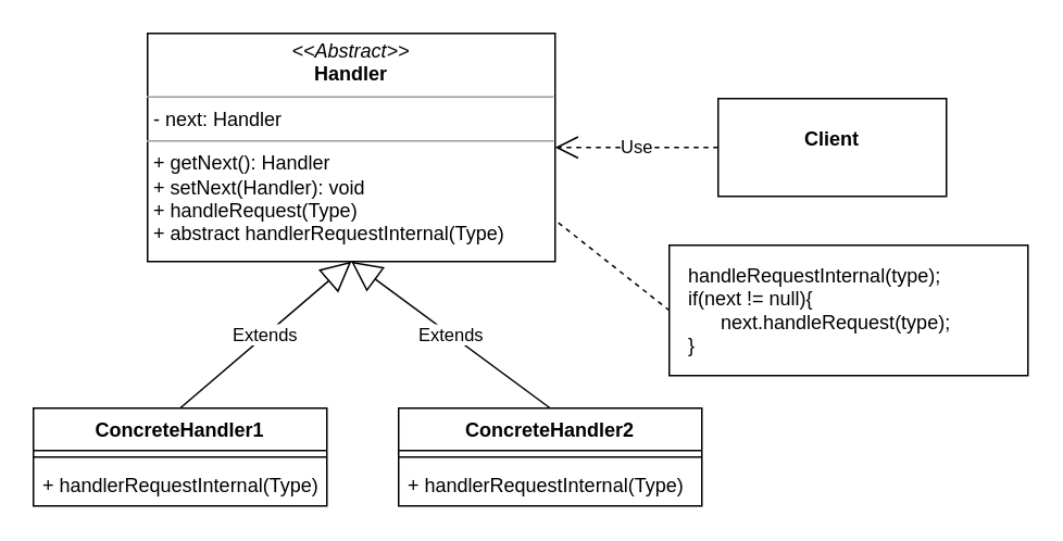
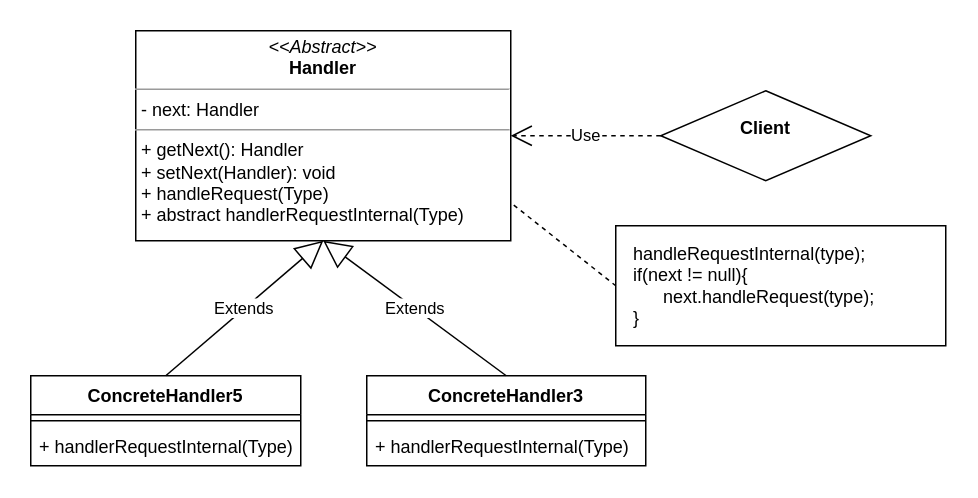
  <mxCell id="0" />
  <mxCell id="1" parent="0" />
- <mxCell id="2" value="ConcreteHandler1" style="swimlane;fontStyle=1;align=center;verticalAlign=top;childLayout=stackLayout;horizontal=1;startSize=26;horizontalStack=0;resizeParent=1;resizeParentMax=0;resizeLast=0;collapsible=1;marginBottom=0;" vertex="1" parent="1"><mxGeometry x="20" y="250" width="180" height="60" as="geometry" /></mxCell>
+ <mxCell id="2" value="ConcreteHandler5" style="swimlane;fontStyle=1;align=center;verticalAlign=top;childLayout=stackLayout;horizontal=1;startSize=26;horizontalStack=0;resizeParent=1;resizeParentMax=0;resizeLast=0;collapsible=1;marginBottom=0;" vertex="1" parent="1"><mxGeometry x="20" y="250" width="180" height="60" as="geometry" /></mxCell>
  <mxCell id="3" value="" style="line;strokeWidth=1;fillColor=none;align=left;verticalAlign=middle;spacingTop=-1;spacingLeft=3;spacingRight=3;rotatable=0;labelPosition=right;points=[];portConstraint=eastwest;" vertex="1" parent="2"><mxGeometry y="26" width="180" height="8" as="geometry" /></mxCell>
  <mxCell id="4" value="+ handlerRequestInternal(Type)" style="text;strokeColor=none;fillColor=none;align=left;verticalAlign=top;spacingLeft=4;spacingRight=4;overflow=hidden;rotatable=0;points=[[0,0.5],[1,0.5]];portConstraint=eastwest;" vertex="1" parent="2"><mxGeometry y="34" width="180" height="26" as="geometry" /></mxCell>
  <mxCell id="5" value="&lt;p style=&quot;margin: 0px ; margin-top: 4px ; text-align: center&quot;&gt;&lt;i&gt;&amp;lt;&amp;lt;Abstract&amp;gt;&amp;gt;&lt;/i&gt;&lt;br&gt;&lt;b&gt;Handler&lt;/b&gt;&lt;/p&gt;&lt;hr size=&quot;1&quot;&gt;&lt;p style=&quot;margin: 0px ; margin-left: 4px&quot;&gt;- next: Handler&lt;br&gt;&lt;/p&gt;&lt;hr size=&quot;1&quot;&gt;&lt;p style=&quot;margin: 0px ; margin-left: 4px&quot;&gt;+ getNext(): Handler&lt;br&gt;+ setNext(Handler): void&lt;/p&gt;&lt;p style=&quot;margin: 0px ; margin-left: 4px&quot;&gt;+ handleRequest(Type)&lt;/p&gt;&lt;p style=&quot;margin: 0px ; margin-left: 4px&quot;&gt;+ abstract handlerRequestInternal(Type)&lt;/p&gt;&lt;p style=&quot;margin: 0px ; margin-left: 4px&quot;&gt;&lt;br&gt;&lt;/p&gt;" style="verticalAlign=top;align=left;overflow=fill;fontSize=12;fontFamily=Helvetica;html=1;" vertex="1" parent="1"><mxGeometry x="90" y="20" width="250" height="140" as="geometry" /></mxCell>
- <mxCell id="6" value="&lt;p style=&quot;margin: 0px ; margin-top: 4px ; text-align: center&quot;&gt;&lt;br&gt;&lt;b&gt;Client&lt;/b&gt;&lt;/p&gt;" style="verticalAlign=top;align=left;overflow=fill;fontSize=12;fontFamily=Helvetica;html=1;" vertex="1" parent="1"><mxGeometry x="440" y="60" width="140" height="60" as="geometry" /></mxCell>
+ <mxCell id="6" value="&lt;p style=&quot;margin: 0px ; margin-top: 4px ; text-align: center&quot;&gt;&lt;br&gt;&lt;b&gt;Client&lt;/b&gt;&lt;/p&gt;" style="rhombus;verticalAlign=top;align=left;overflow=fill;fontSize=12;fontFamily=Helvetica;html=1;" vertex="1" parent="1"><mxGeometry x="440" y="60" width="140" height="60" as="geometry" /></mxCell>
  <mxCell id="7" value="Use" style="endArrow=open;endSize=12;dashed=1;html=1;exitX=0;exitY=0.5;exitDx=0;exitDy=0;entryX=1;entryY=0.5;entryDx=0;entryDy=0;" edge="1" parent="1" source="6" target="5"><mxGeometry width="160" relative="1" as="geometry"><mxPoint x="300" y="210" as="sourcePoint" /><mxPoint x="460" y="210" as="targetPoint" /></mxGeometry></mxCell>
- <mxCell id="8" value="ConcreteHandler2" style="swimlane;fontStyle=1;align=center;verticalAlign=top;childLayout=stackLayout;horizontal=1;startSize=26;horizontalStack=0;resizeParent=1;resizeParentMax=0;resizeLast=0;collapsible=1;marginBottom=0;" vertex="1" parent="1"><mxGeometry x="244" y="250" width="186" height="60" as="geometry" /></mxCell>
+ <mxCell id="8" value="ConcreteHandler3" style="swimlane;fontStyle=1;align=center;verticalAlign=top;childLayout=stackLayout;horizontal=1;startSize=26;horizontalStack=0;resizeParent=1;resizeParentMax=0;resizeLast=0;collapsible=1;marginBottom=0;" vertex="1" parent="1"><mxGeometry x="244" y="250" width="186" height="60" as="geometry" /></mxCell>
  <mxCell id="9" value="" style="line;strokeWidth=1;fillColor=none;align=left;verticalAlign=middle;spacingTop=-1;spacingLeft=3;spacingRight=3;rotatable=0;labelPosition=right;points=[];portConstraint=eastwest;" vertex="1" parent="8"><mxGeometry y="26" width="186" height="8" as="geometry" /></mxCell>
  <mxCell id="10" value="+ handlerRequestInternal(Type)" style="text;strokeColor=none;fillColor=none;align=left;verticalAlign=top;spacingLeft=4;spacingRight=4;overflow=hidden;rotatable=0;points=[[0,0.5],[1,0.5]];portConstraint=eastwest;" vertex="1" parent="8"><mxGeometry y="34" width="186" height="26" as="geometry" /></mxCell>
  <mxCell id="11" value="Extends" style="endArrow=block;endSize=16;endFill=0;html=1;exitX=0.5;exitY=0;exitDx=0;exitDy=0;entryX=0.5;entryY=1;entryDx=0;entryDy=0;" edge="1" parent="1" source="2" target="5"><mxGeometry width="160" relative="1" as="geometry"><mxPoint x="300" y="210" as="sourcePoint" /><mxPoint x="460" y="210" as="targetPoint" /></mxGeometry></mxCell>
  <mxCell id="12" value="Extends" style="endArrow=block;endSize=16;endFill=0;html=1;exitX=0.5;exitY=0;exitDx=0;exitDy=0;entryX=0.5;entryY=1;entryDx=0;entryDy=0;" edge="1" parent="1" source="8" target="5"><mxGeometry width="160" relative="1" as="geometry"><mxPoint x="120" y="260" as="sourcePoint" /><mxPoint x="215" y="170" as="targetPoint" /></mxGeometry></mxCell>
  <mxCell id="13" value="&lt;div&gt;handleRequestInternal(type);&lt;/div&gt;&lt;div&gt;if(next != null){&lt;/div&gt;&lt;div&gt;&amp;nbsp; &amp;nbsp; &amp;nbsp; next.handleRequest(type);&lt;/div&gt;&lt;div&gt;}&lt;/div&gt;" style="rounded=0;whiteSpace=wrap;html=1;align=left;spacingLeft=10;" vertex="1" parent="1"><mxGeometry x="410" y="150" width="220" height="80" as="geometry" /></mxCell>
  <mxCell id="14" value="" style="endArrow=none;dashed=1;html=1;entryX=0;entryY=0.5;entryDx=0;entryDy=0;exitX=1.008;exitY=0.83;exitDx=0;exitDy=0;exitPerimeter=0;" edge="1" parent="1" source="5" target="13"><mxGeometry width="50" height="50" relative="1" as="geometry"><mxPoint x="320" y="100" as="sourcePoint" /><mxPoint x="370" y="50" as="targetPoint" /></mxGeometry></mxCell>
